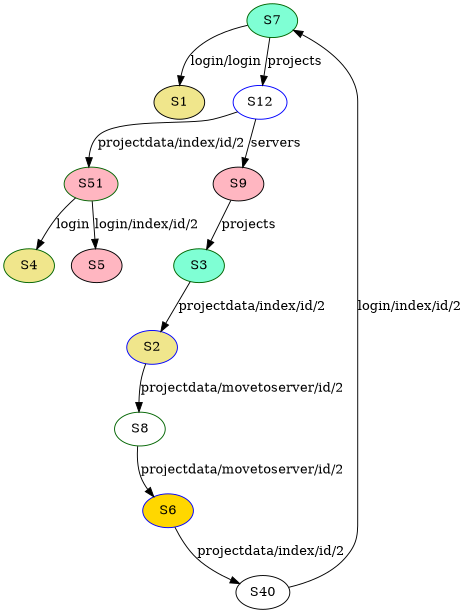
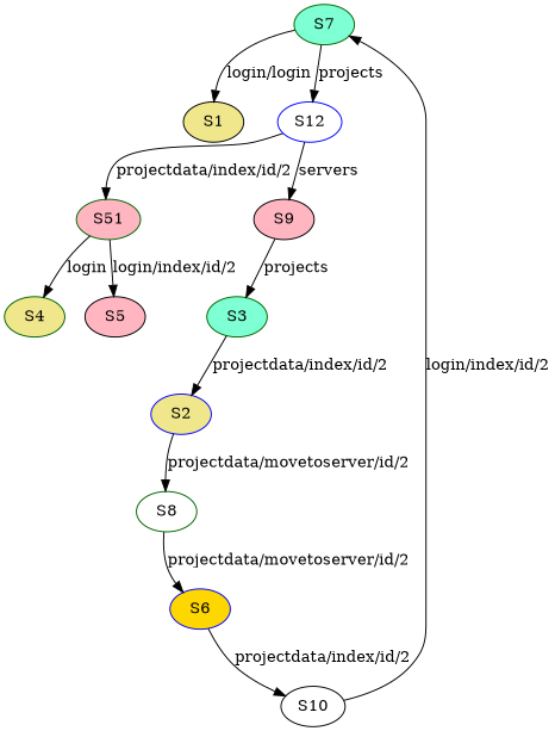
  digraph {
    node [color=darkgreen fillcolor=khaki style=filled]
    S7 [fillcolor=aquamarine]
    S1 [color=black]
    S12 [color=blue fillcolor=white]
    n4 [fillcolor=lightpink label=S51]
    S9 [color=black fillcolor=lightpink]
    S4
    S5 [color=black fillcolor=lightpink]
    S3 [fillcolor=aquamarine]
    S2 [color=blue]
    S8 [fillcolor=white]
    S6 [color=blue fillcolor=gold]
-   S10 [color=black fillcolor=white label=S40]
+   S10 [color=black fillcolor=white]
    S7 -> S1 [label="login/login"]
    S7 -> S12 [label=projects]
    S12 -> n4 [label="projectdata/index/id/2"]
    S12 -> S9 [label=servers]
    n4 -> S4 [label=login]
    n4 -> S5 [label="login/index/id/2"]
    S9 -> S3 [label=projects]
    S3 -> S2 [label="projectdata/index/id/2"]
    S2 -> S8 [label="projectdata/movetoserver/id/2"]
    S8 -> S6 [label="projectdata/movetoserver/id/2"]
    S6 -> S10 [label="projectdata/index/id/2"]
    S10 -> S7 [label="login/index/id/2"]
  }
